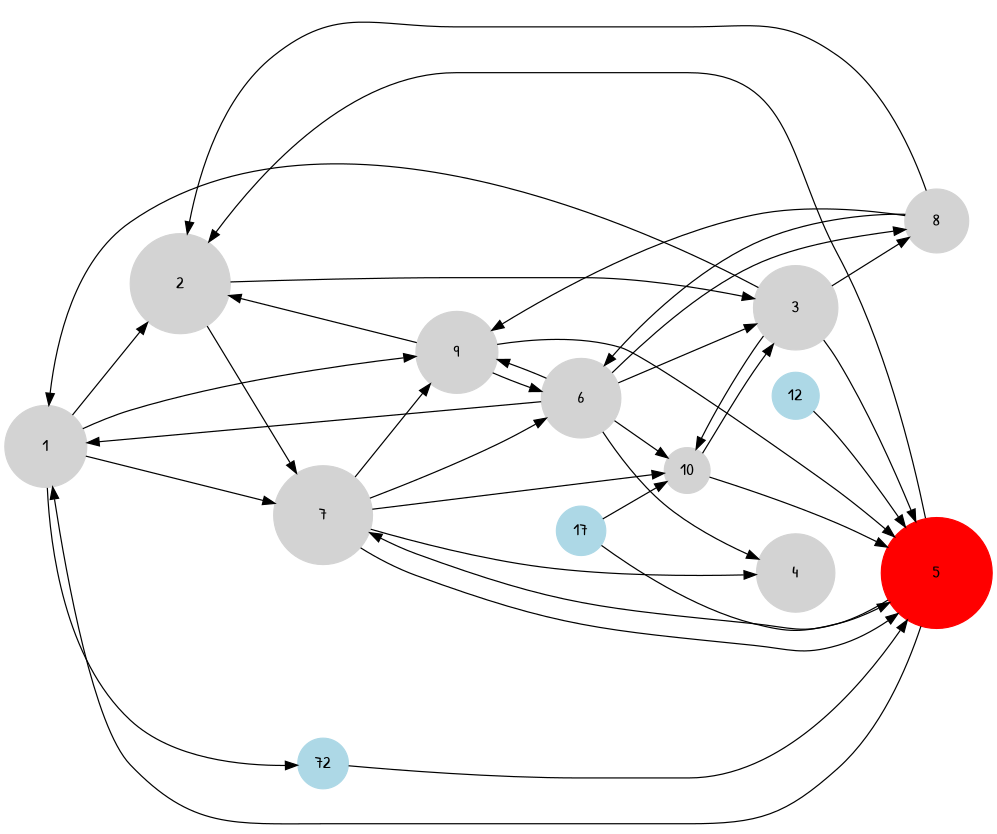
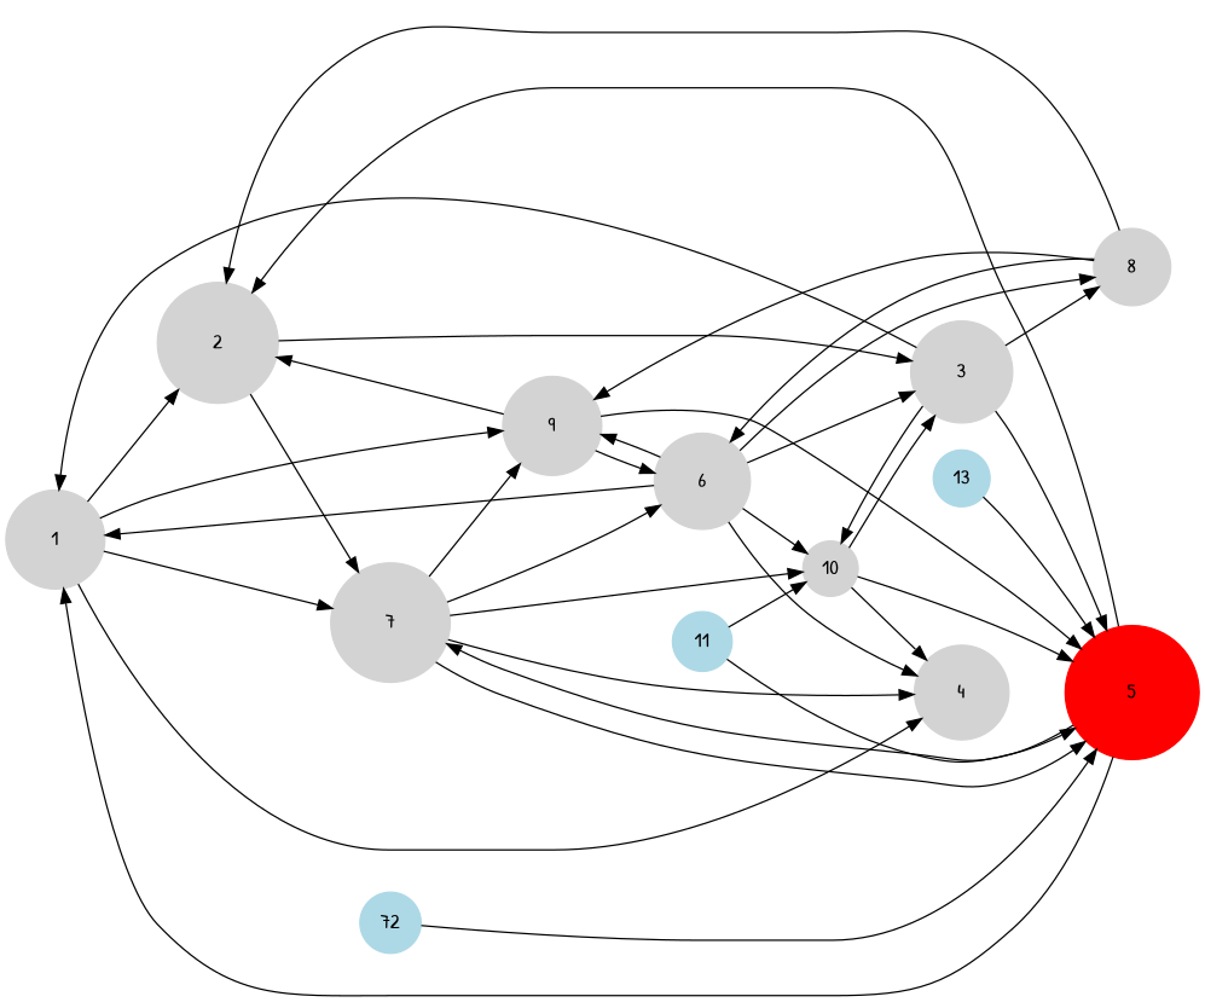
  digraph {
    fontname="Patrick Hand"
    rankdir=LR
    node [color=lightgrey fontname="Patrick Hand" shape=circle style=filled]
    edge [fontname="Patrick Hand"]
    n1 [label=1 width=0.94469]
    n2 [label=2 width=1.15474]
    n3 [label=4 width=0.9024]
    n4 [label=7 width=1.13314]
    n5 [label=9 width=0.94544]
    n6 [label=3 width=0.97678]
    n7 [label=10 width=0.47464]
    n8 [color=red label=5 width=1.27089]
    n9 [label=6 width=0.91927]
    n10 [label=8 width=0.73288]
-   n11 [color=lightblue label=17 width=0]
+   n11 [color=lightblue label=11 width=0]
    n12 [color=lightblue label=72 width=0]
-   n13 [color=lightblue label=12 width=0.54512]
+   n13 [color=lightblue label=13 width=0.54512]
    n1 -> n2
-   n1 -> n12
+   n1 -> n3
    n1 -> n4
    n1 -> n5
    n2 -> n4
    n2 -> n6
    n4 -> n3
    n4 -> n5
    n4 -> n7
    n4 -> n8
    n4 -> n9
    n5 -> n2
    n5 -> n8
    n5 -> n9
    n6 -> n1
    n6 -> n7
    n6 -> n8
    n6 -> n10
+   n7 -> n3
    n7 -> n6
    n7 -> n8
    n8 -> n1
    n8 -> n2
    n8 -> n4
    n9 -> n1
    n9 -> n3
    n9 -> n5
    n9 -> n6
    n9 -> n7
    n9 -> n10
    n10 -> n2
    n10 -> n5
    n10 -> n9
    n11 -> n7
    n11 -> n8
    n12 -> n8
    n13 -> n8
  }
